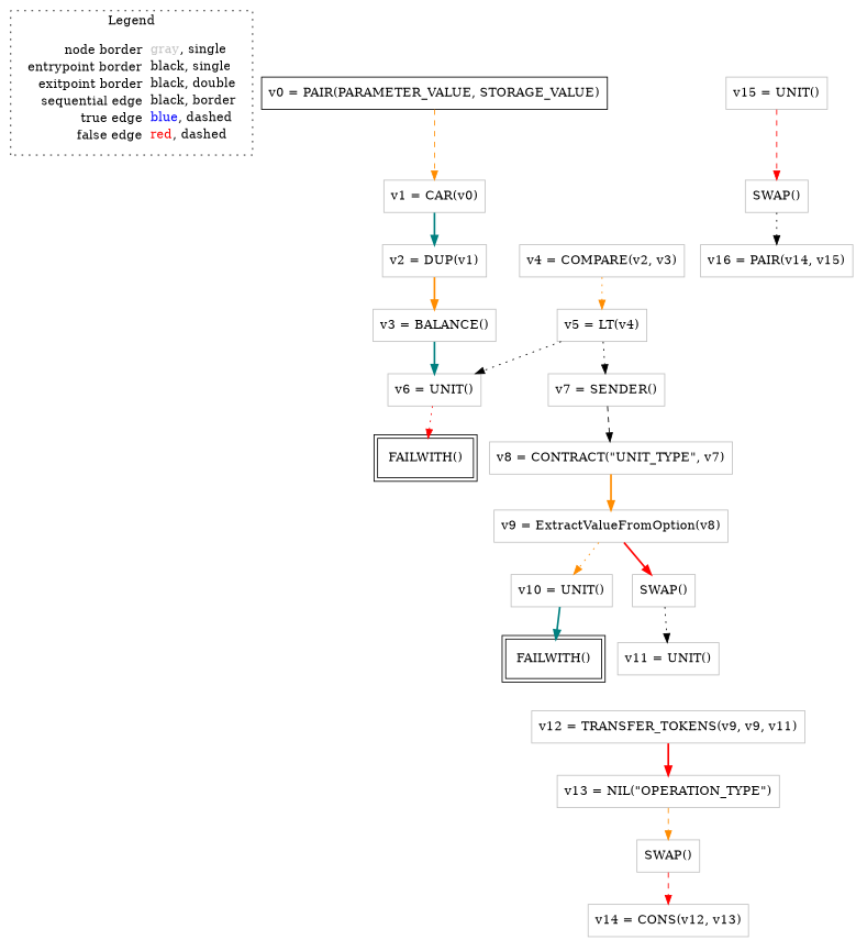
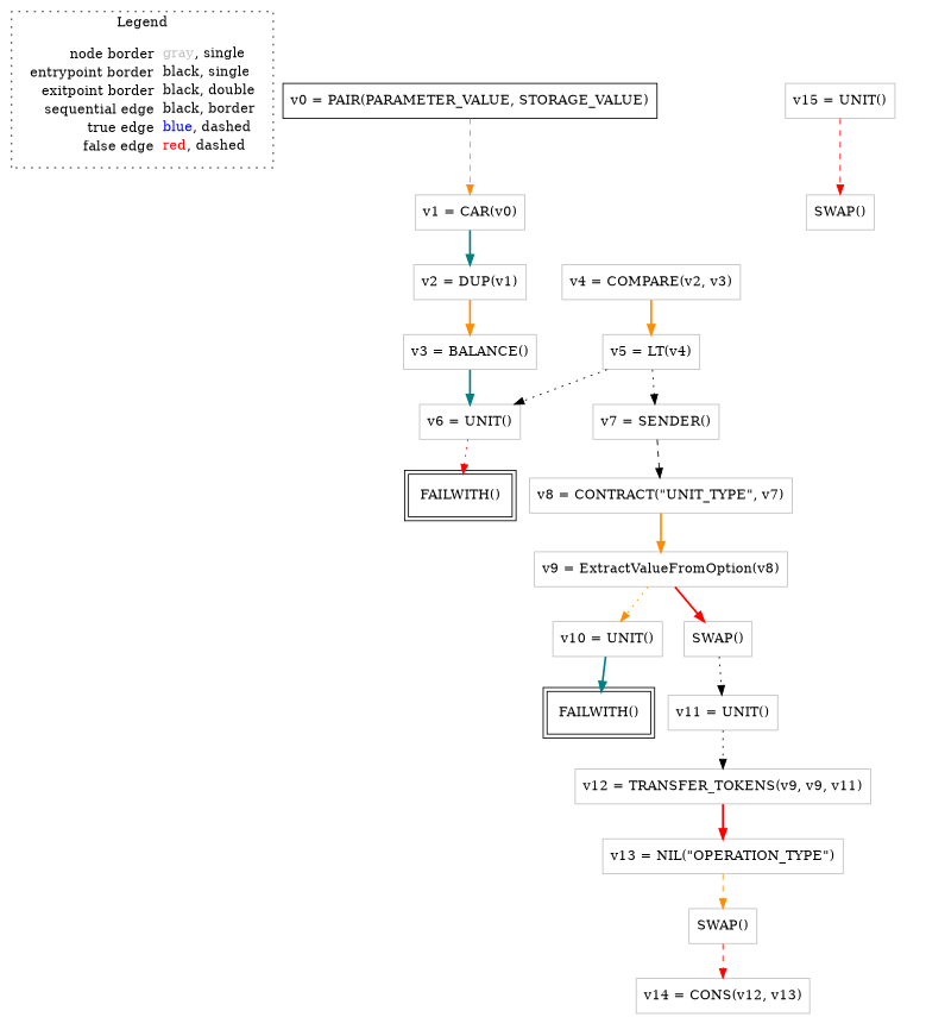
  digraph {
    node [shape=rect color=gray]
    edge [color=darkorange style=bold]
    n1 [label=<<table border="0" cellpadding="2" cellspacing="0" cellborder="0"><tr><td align="right">node border&nbsp;</td><td align="left"><font color="gray">gray</font>, single</td></tr><tr><td align="right">entrypoint border&nbsp;</td><td align="left"><font color="black">black</font>, single</td></tr><tr><td align="right">exitpoint border&nbsp;</td><td align="left"><font color="black">black</font>, double</td></tr><tr><td align="right">sequential edge&nbsp;</td><td align="left"><font color="black">black</font>, border</td></tr><tr><td align="right">true edge&nbsp;</td><td align="left"><font color="blue">blue</font>, dashed</td></tr><tr><td align="right">false edge&nbsp;</td><td align="left"><font color="red">red</font>, dashed</td></tr></table>> shape=plaintext color=""]
    n2 [color=black label=<v0 = PAIR(PARAMETER_VALUE, STORAGE_VALUE)>]
    n3 [label=<v1 = CAR(v0)>]
    n4 [label=<v2 = DUP(v1)>]
    n5 [label=<v10 = UNIT()>]
    n6 [color=black label=<FAILWITH()> peripheries=2]
    n7 [color=black label=<FAILWITH()> peripheries=2]
    n8 [label=<v5 = LT(v4)>]
    n9 [label=<v7 = SENDER()>]
    n10 [label=<v6 = UNIT()>]
    n11 [label=<v8 = CONTRACT(&quot;UNIT_TYPE&quot;, v7)>]
    n12 [label=<v9 = ExtractValueFromOption(v8)>]
    n13 [label=<SWAP()>]
    n14 [label=<v11 = UNIT()>]
    n15 [label=<SWAP()>]
-   n16 [label=<v16 = PAIR(v14, v15)>]
    n17 [label=<v12 = TRANSFER_TOKENS(v9, v9, v11)>]
    n18 [label=<v13 = NIL(&quot;OPERATION_TYPE&quot;)>]
    n19 [label=<SWAP()>]
    n20 [label=<v14 = CONS(v12, v13)>]
    n21 [label=<v15 = UNIT()>]
    n22 [label=<v3 = BALANCE()>]
    n23 [label=<v4 = COMPARE(v2, v3)>]
    subgraph cluster_1 {
      label=Legend
      style=dotted
      n1
    }
    n2 -> n3 [style=dashed]
    n3 -> n4 [color=teal]
    n4 -> n22
    n5 -> n6 [color=teal]
    n8 -> n9 [color=black style=dotted]
    n8 -> n10 [color=black style=dotted]
    n9 -> n11 [color=black style=dashed]
    n10 -> n7 [color=red style=dotted]
    n11 -> n12
    n12 -> n5 [style=dotted]
    n12 -> n13 [color=red]
    n13 -> n14 [color=black style=dotted]
-   n15 -> n16 [color=black style=dotted]
+   n14 -> n17 [color=black style=dotted]
    n17 -> n18 [color=red]
    n18 -> n19 [style=dashed]
    n19 -> n20 [color=red style=dashed]
    n21 -> n15 [color=red style=dashed]
    n22 -> n10 [color=teal]
-   n23 -> n8 [style=dotted]
+   n23 -> n8
  }
